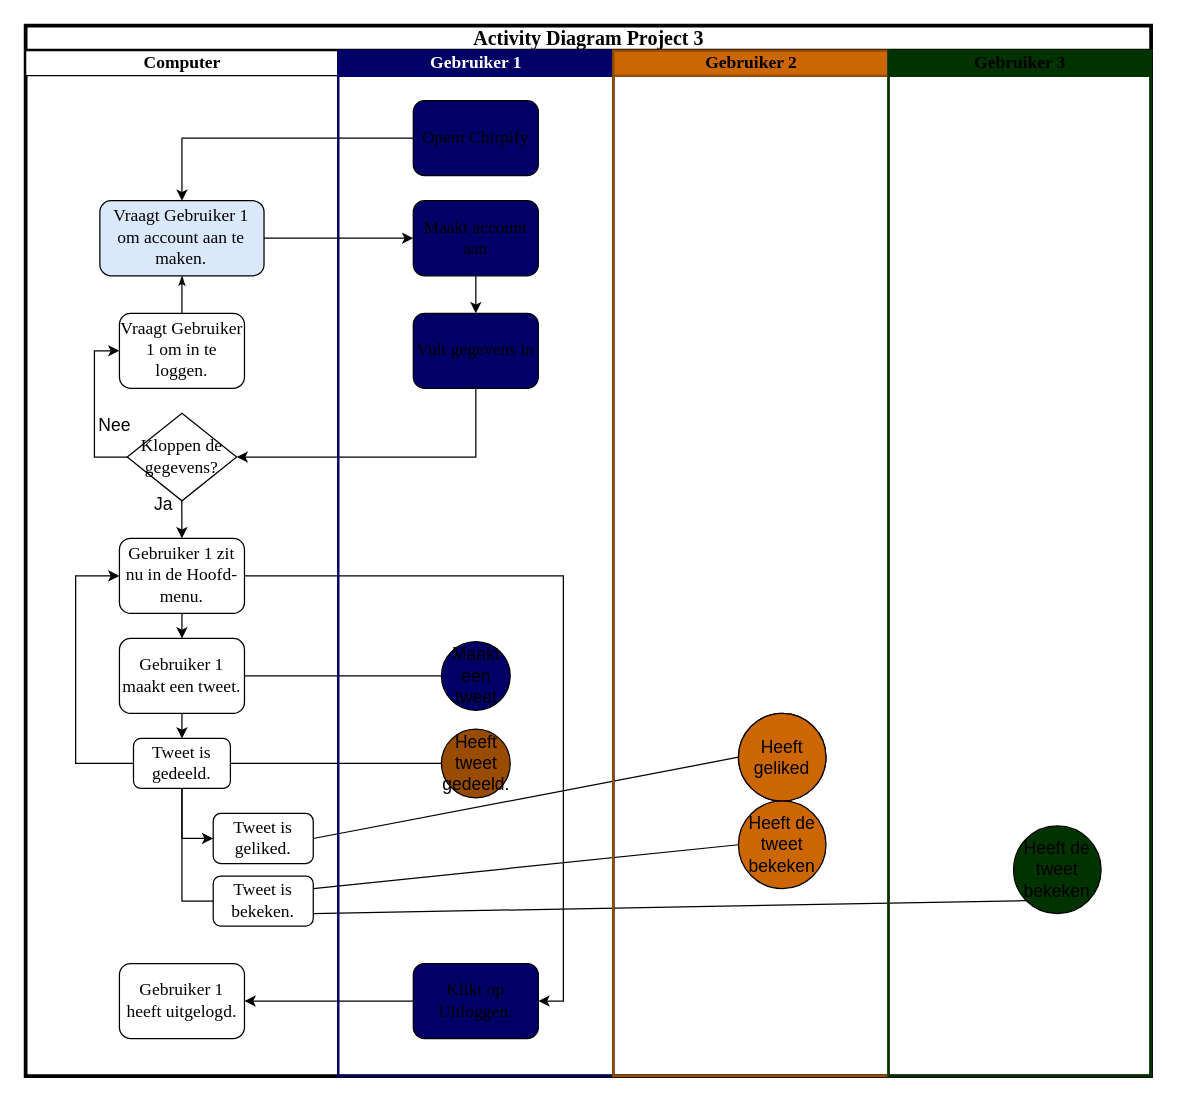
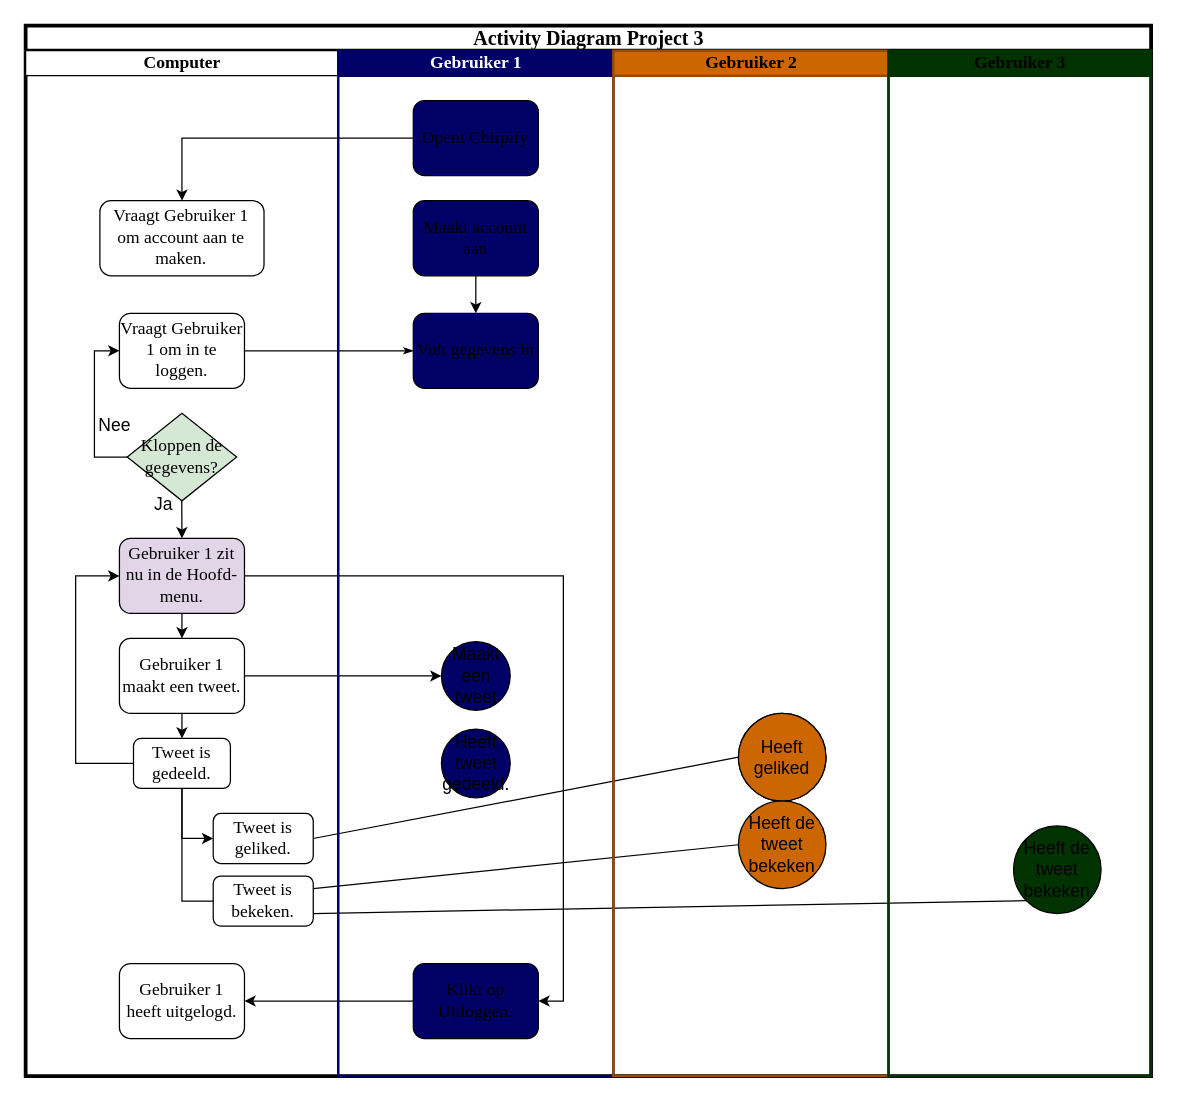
  <mxCell id="0" />
  <mxCell id="1" parent="0" />
  <mxCell id="2" value="&lt;font style=&quot;font-size: 16px;&quot;&gt;Activity Diagram Project 3&lt;/font&gt;" style="swimlane;html=1;childLayout=stackLayout;startSize=20;rounded=0;shadow=0;labelBackgroundColor=none;strokeWidth=3;fontFamily=Verdana;fontSize=14;align=center;rotation=0;spacing=2;" parent="1" vertex="1"><mxGeometry x="20" y="20" width="900" height="840" as="geometry" /></mxCell>
  <mxCell id="3" value="Computer" style="swimlane;html=1;startSize=20;fontSize=14;fontFamily=Verdana;spacing=2;" parent="2" vertex="1"><mxGeometry y="20" width="250" height="820" as="geometry" /></mxCell>
  <mxCell id="4" value="&lt;font style=&quot;font-size: 14px;&quot;&gt;Vraagt Gebruiker 1 om in te loggen.&lt;/font&gt;" style="rounded=1;whiteSpace=wrap;html=1;shadow=0;labelBackgroundColor=none;strokeWidth=1;fontFamily=Verdana;fontSize=14;align=center;spacing=2;" parent="3" vertex="1"><mxGeometry x="75" y="210" width="100" height="60" as="geometry" /></mxCell>
  <mxCell id="5" style="edgeStyle=orthogonalEdgeStyle;rounded=0;orthogonalLoop=1;jettySize=auto;html=1;exitX=0;exitY=0.5;exitDx=0;exitDy=0;entryX=0;entryY=0.5;entryDx=0;entryDy=0;fontSize=14;spacing=2;" parent="3" source="7" target="4" edge="1"><mxGeometry relative="1" as="geometry" /></mxCell>
  <mxCell id="6" value="Nee" style="edgeLabel;html=1;align=center;verticalAlign=middle;resizable=0;points=[];rotation=0;fontSize=14;spacing=2;" parent="5" vertex="1" connectable="0"><mxGeometry x="-0.32" y="1" relative="1" as="geometry"><mxPoint x="16" y="-7" as="offset" /></mxGeometry></mxCell>
- <mxCell id="7" value="Kloppen de gegevens?" style="rhombus;whiteSpace=wrap;html=1;rounded=0;shadow=0;labelBackgroundColor=none;strokeWidth=1;fontFamily=Verdana;fontSize=14;align=center;spacing=2;" parent="3" vertex="1"><mxGeometry x="81.25" y="290" width="87.5" height="70" as="geometry" /></mxCell>
+ <mxCell id="7" value="Kloppen de gegevens?" style="rhombus;whiteSpace=wrap;html=1;rounded=0;shadow=0;labelBackgroundColor=none;strokeWidth=1;fontFamily=Verdana;fontSize=14;align=center;spacing=2;fillColor=#d5e8d4;" parent="3" vertex="1"><mxGeometry x="81.25" y="290" width="87.5" height="70" as="geometry" /></mxCell>
  <mxCell id="8" style="edgeStyle=orthogonalEdgeStyle;rounded=0;orthogonalLoop=1;jettySize=auto;html=1;exitX=0.5;exitY=1;exitDx=0;exitDy=0;entryX=0.5;entryY=0;entryDx=0;entryDy=0;fontSize=14;spacing=2;" parent="3" source="9" target="13" edge="1"><mxGeometry relative="1" as="geometry" /></mxCell>
- <mxCell id="9" value="Gebruiker 1 zit nu in de Hoofd-menu." style="rounded=1;whiteSpace=wrap;html=1;shadow=0;labelBackgroundColor=none;strokeWidth=1;fontFamily=Verdana;fontSize=14;align=center;spacing=2;" parent="3" vertex="1"><mxGeometry x="75" y="390" width="100" height="60" as="geometry" /></mxCell>
+ <mxCell id="9" value="Gebruiker 1 zit nu in de Hoofd-menu." style="rounded=1;whiteSpace=wrap;html=1;shadow=0;labelBackgroundColor=none;strokeWidth=1;fontFamily=Verdana;fontSize=14;align=center;spacing=2;fillColor=#e1d5e7;" parent="3" vertex="1"><mxGeometry x="75" y="390" width="100" height="60" as="geometry" /></mxCell>
  <mxCell id="10" style="edgeStyle=orthogonalEdgeStyle;rounded=0;orthogonalLoop=1;jettySize=auto;html=1;exitX=0.5;exitY=1;exitDx=0;exitDy=0;entryX=0.5;entryY=0;entryDx=0;entryDy=0;fontSize=14;spacing=2;" parent="3" target="9" edge="1"><mxGeometry relative="1" as="geometry"><mxPoint x="124.86" y="360" as="sourcePoint" /><mxPoint x="124.86" y="410" as="targetPoint" /></mxGeometry></mxCell>
  <mxCell id="11" value="Ja" style="edgeLabel;html=1;align=center;verticalAlign=middle;resizable=0;points=[];fontSize=14;spacing=2;" parent="10" vertex="1" connectable="0"><mxGeometry x="-0.233" relative="1" as="geometry"><mxPoint x="-15" y="-9" as="offset" /></mxGeometry></mxCell>
  <mxCell id="12" style="edgeStyle=orthogonalEdgeStyle;rounded=0;orthogonalLoop=1;jettySize=auto;html=1;exitX=0.5;exitY=1;exitDx=0;exitDy=0;entryX=0.5;entryY=0;entryDx=0;entryDy=0;fontSize=14;spacing=2;" parent="3" source="13" target="17" edge="1"><mxGeometry relative="1" as="geometry" /></mxCell>
  <mxCell id="13" value="Gebruiker 1 maakt een tweet." style="rounded=1;whiteSpace=wrap;html=1;shadow=0;labelBackgroundColor=none;strokeWidth=1;fontFamily=Verdana;fontSize=14;align=center;spacing=2;" parent="3" vertex="1"><mxGeometry x="75" y="470" width="100" height="60" as="geometry" /></mxCell>
  <mxCell id="14" style="edgeStyle=orthogonalEdgeStyle;rounded=0;orthogonalLoop=1;jettySize=auto;html=1;exitX=0.5;exitY=1;exitDx=0;exitDy=0;entryX=0;entryY=0.5;entryDx=0;entryDy=0;fontSize=14;spacing=2;endArrow=none;" parent="3" source="17" target="19" edge="1"><mxGeometry relative="1" as="geometry" /></mxCell>
  <mxCell id="15" style="edgeStyle=orthogonalEdgeStyle;rounded=0;orthogonalLoop=1;jettySize=auto;html=1;exitX=0.5;exitY=1;exitDx=0;exitDy=0;entryX=0;entryY=0.5;entryDx=0;entryDy=0;fontSize=14;spacing=2;" parent="3" source="17" target="18" edge="1"><mxGeometry relative="1" as="geometry"><mxPoint x="140" y="640" as="targetPoint" /><Array as="points"><mxPoint x="125" y="630" /></Array></mxGeometry></mxCell>
  <mxCell id="16" style="edgeStyle=orthogonalEdgeStyle;rounded=0;orthogonalLoop=1;jettySize=auto;html=1;exitX=0;exitY=0.5;exitDx=0;exitDy=0;entryX=0;entryY=0.5;entryDx=0;entryDy=0;fontSize=14;spacing=2;" parent="3" source="17" target="9" edge="1"><mxGeometry relative="1" as="geometry"><Array as="points"><mxPoint x="40" y="570" /><mxPoint x="40" y="420" /></Array></mxGeometry></mxCell>
  <mxCell id="17" value="Tweet is gedeeld." style="rounded=1;whiteSpace=wrap;html=1;shadow=0;labelBackgroundColor=none;strokeWidth=1;fontFamily=Verdana;fontSize=14;align=center;spacing=2;" parent="3" vertex="1"><mxGeometry x="86.25" y="550" width="77.5" height="40" as="geometry" /></mxCell>
  <mxCell id="18" value="Tweet is geliked." style="rounded=1;whiteSpace=wrap;html=1;shadow=0;labelBackgroundColor=none;strokeWidth=1;fontFamily=Verdana;fontSize=14;align=center;spacing=2;" parent="3" vertex="1"><mxGeometry x="150" y="610" width="80" height="40" as="geometry" /></mxCell>
  <mxCell id="19" value="Tweet is bekeken." style="rounded=1;whiteSpace=wrap;html=1;shadow=0;labelBackgroundColor=none;strokeWidth=1;fontFamily=Verdana;fontSize=14;align=center;spacing=2;" parent="3" vertex="1"><mxGeometry x="150" y="660" width="80" height="40" as="geometry" /></mxCell>
  <mxCell id="20" value="Gebruiker 1 heeft uitgelogd." style="rounded=1;whiteSpace=wrap;html=1;shadow=0;labelBackgroundColor=none;strokeWidth=1;fontFamily=Verdana;fontSize=14;align=center;spacing=2;" parent="3" vertex="1"><mxGeometry x="75" y="730" width="100" height="60" as="geometry" /></mxCell>
- <mxCell id="21" value="&lt;font style=&quot;font-size: 14px;&quot;&gt;Vraagt Gebruiker 1 om account aan te maken.&lt;/font&gt;" style="rounded=1;whiteSpace=wrap;html=1;shadow=0;labelBackgroundColor=none;strokeWidth=1;fontFamily=Verdana;fontSize=14;align=center;spacing=2;fillColor=#dae8fc;" vertex="1" parent="3"><mxGeometry x="59.38" y="120" width="131.25" height="60" as="geometry" /></mxCell>
- <mxCell id="22" style="edgeStyle=orthogonalEdgeStyle;rounded=1;html=1;labelBackgroundColor=none;startArrow=none;startFill=0;startSize=5;endArrow=classicThin;endFill=1;endSize=5;jettySize=auto;orthogonalLoop=1;strokeWidth=1;fontFamily=Verdana;fontSize=14;spacing=2;" parent="2" source="4" target="21" edge="1"><mxGeometry relative="1" as="geometry" /></mxCell>
- <mxCell id="23" style="edgeStyle=orthogonalEdgeStyle;rounded=0;orthogonalLoop=1;jettySize=auto;html=1;exitX=0.5;exitY=1;exitDx=0;exitDy=0;entryX=1;entryY=0.5;entryDx=0;entryDy=0;fontSize=14;spacing=2;" parent="2" source="32" target="7" edge="1"><mxGeometry relative="1" as="geometry" /></mxCell>
- <mxCell id="24" value="" style="endArrow=none;html=1;rounded=0;entryX=0;entryY=0.5;entryDx=0;entryDy=0;exitX=1;exitY=0.5;exitDx=0;exitDy=0;fontSize=14;spacing=2;" parent="2" source="13" target="33" edge="1"><mxGeometry width="50" height="50" relative="1" as="geometry"><mxPoint x="240" y="550" as="sourcePoint" /><mxPoint x="290" y="500" as="targetPoint" /></mxGeometry></mxCell>
+ <mxCell id="21" value="&lt;font style=&quot;font-size: 14px;&quot;&gt;Vraagt Gebruiker 1 om account aan te maken.&lt;/font&gt;" style="rounded=1;whiteSpace=wrap;html=1;shadow=0;labelBackgroundColor=none;strokeWidth=1;fontFamily=Verdana;fontSize=14;align=center;spacing=2;" vertex="1" parent="3"><mxGeometry x="59.38" y="120" width="131.25" height="60" as="geometry" /></mxCell>
+ <mxCell id="22" style="edgeStyle=orthogonalEdgeStyle;rounded=1;html=1;labelBackgroundColor=none;startArrow=none;startFill=0;startSize=5;endArrow=classicThin;endFill=1;endSize=5;jettySize=auto;orthogonalLoop=1;strokeWidth=1;fontFamily=Verdana;fontSize=14;spacing=2;" parent="2" source="4" target="32" edge="1"><mxGeometry relative="1" as="geometry" /></mxCell>
+ <mxCell id="24" value="" style="endArrow=classic;html=1;rounded=0;entryX=0;entryY=0.5;entryDx=0;entryDy=0;exitX=1;exitY=0.5;exitDx=0;exitDy=0;fontSize=14;spacing=2;" parent="2" source="13" target="33" edge="1"><mxGeometry width="50" height="50" relative="1" as="geometry"><mxPoint x="240" y="550" as="sourcePoint" /><mxPoint x="290" y="500" as="targetPoint" /></mxGeometry></mxCell>
  <mxCell id="25" value="" style="endArrow=none;html=1;rounded=0;entryX=0;entryY=0.5;entryDx=0;entryDy=0;exitX=1;exitY=0.5;exitDx=0;exitDy=0;fontSize=14;spacing=2;" parent="2" source="18" target="39" edge="1"><mxGeometry width="50" height="50" relative="1" as="geometry"><mxPoint x="320" y="640" as="sourcePoint" /><mxPoint x="540" y="590" as="targetPoint" /></mxGeometry></mxCell>
  <mxCell id="26" value="" style="endArrow=none;html=1;rounded=0;entryX=0;entryY=0.5;entryDx=0;entryDy=0;exitX=1;exitY=0.25;exitDx=0;exitDy=0;fontSize=14;spacing=2;" parent="2" source="19" target="40" edge="1"><mxGeometry width="50" height="50" relative="1" as="geometry"><mxPoint x="250" y="690" as="sourcePoint" /><mxPoint x="715" y="620" as="targetPoint" /></mxGeometry></mxCell>
  <mxCell id="27" value="" style="endArrow=none;html=1;rounded=0;exitX=1;exitY=0.75;exitDx=0;exitDy=0;entryX=0;entryY=1;entryDx=0;entryDy=0;fontSize=14;spacing=2;" parent="2" source="19" target="43" edge="1"><mxGeometry width="50" height="50" relative="1" as="geometry"><mxPoint x="440" y="780" as="sourcePoint" /><mxPoint x="490" y="730" as="targetPoint" /></mxGeometry></mxCell>
- <mxCell id="28" value="" style="endArrow=none;html=1;rounded=0;exitX=1;exitY=0.5;exitDx=0;exitDy=0;entryX=0;entryY=0.5;entryDx=0;entryDy=0;fontSize=14;spacing=2;" parent="2" source="17" target="35" edge="1"><mxGeometry width="50" height="50" relative="1" as="geometry"><mxPoint x="230" y="620" as="sourcePoint" /><mxPoint x="280" y="570" as="targetPoint" /></mxGeometry></mxCell>
  <mxCell id="29" style="edgeStyle=orthogonalEdgeStyle;rounded=0;orthogonalLoop=1;jettySize=auto;html=1;exitX=1;exitY=0.5;exitDx=0;exitDy=0;entryX=1;entryY=0.5;entryDx=0;entryDy=0;fontSize=14;spacing=2;" parent="2" source="9" target="34" edge="1"><mxGeometry relative="1" as="geometry" /></mxCell>
  <mxCell id="30" style="edgeStyle=orthogonalEdgeStyle;rounded=0;orthogonalLoop=1;jettySize=auto;html=1;exitX=0;exitY=0.5;exitDx=0;exitDy=0;entryX=1;entryY=0.5;entryDx=0;entryDy=0;fontSize=14;spacing=2;" parent="2" source="34" target="20" edge="1"><mxGeometry relative="1" as="geometry" /></mxCell>
  <mxCell id="31" value="Gebruiker 1" style="swimlane;html=1;startSize=20;fontSize=14;fontFamily=Verdana;fillColor=#000066;strokeColor=#000066;shadow=0;fontColor=#FFFFFF;strokeWidth=2;spacing=2;" parent="2" vertex="1"><mxGeometry x="250" y="20" width="220" height="820" as="geometry" /></mxCell>
  <mxCell id="32" value="Vult gegevens in" style="rounded=1;whiteSpace=wrap;html=1;shadow=0;labelBackgroundColor=none;strokeWidth=1;fontFamily=Verdana;fontSize=14;align=center;fillColor=#000066;spacing=2;" parent="31" vertex="1"><mxGeometry x="60" y="210" width="100" height="60" as="geometry" /></mxCell>
  <mxCell id="33" value="Maakt een tweet" style="ellipse;whiteSpace=wrap;html=1;aspect=fixed;fontSize=14;fillColor=#000066;spacing=2;" parent="31" vertex="1"><mxGeometry x="82.5" y="472.5" width="55" height="55" as="geometry" /></mxCell>
  <mxCell id="34" value="Klikt op Uitloggen." style="rounded=1;whiteSpace=wrap;html=1;shadow=0;labelBackgroundColor=none;strokeWidth=1;fontFamily=Verdana;fontSize=14;align=center;fillColor=#000066;spacing=2;" parent="31" vertex="1"><mxGeometry x="60" y="730" width="100" height="60" as="geometry" /></mxCell>
- <mxCell id="35" value="Heeft tweet gedeeld." style="ellipse;whiteSpace=wrap;html=1;aspect=fixed;fontSize=14;fillColor=#994c00;spacing=2;" parent="31" vertex="1"><mxGeometry x="82.5" y="542.5" width="55" height="55" as="geometry" /></mxCell>
+ <mxCell id="35" value="Heeft tweet gedeeld." style="ellipse;whiteSpace=wrap;html=1;aspect=fixed;fontSize=14;fillColor=#000066;spacing=2;" parent="31" vertex="1"><mxGeometry x="82.5" y="542.5" width="55" height="55" as="geometry" /></mxCell>
  <mxCell id="36" value="Opent Chirpify" style="rounded=1;whiteSpace=wrap;html=1;shadow=0;labelBackgroundColor=none;strokeWidth=1;fontFamily=Verdana;fontSize=14;align=center;fillColor=#000066;spacing=2;" vertex="1" parent="31"><mxGeometry x="60" y="40" width="100" height="60" as="geometry" /></mxCell>
  <mxCell id="37" value="Maakt account aan" style="rounded=1;whiteSpace=wrap;html=1;shadow=0;labelBackgroundColor=none;strokeWidth=1;fontFamily=Verdana;fontSize=14;align=center;fillColor=#000066;spacing=2;" vertex="1" parent="31"><mxGeometry x="60" y="120" width="100" height="60" as="geometry" /></mxCell>
  <mxCell id="38" value="Gebruiker 2" style="swimlane;html=1;startSize=20;fontSize=14;fontFamily=Verdana;fillColor=#CC6600;strokeColor=#994C00;strokeWidth=2;spacing=2;" parent="2" vertex="1"><mxGeometry x="470" y="20" width="220" height="820" as="geometry" /></mxCell>
  <mxCell id="39" value="Heeft geliked" style="ellipse;whiteSpace=wrap;html=1;aspect=fixed;fontSize=14;fillColor=#994C00;spacing=2;" parent="38" vertex="1"><mxGeometry x="100" y="530" width="70" height="70" as="geometry" /></mxCell>
  <mxCell id="40" value="Heeft de tweet bekeken" style="ellipse;whiteSpace=wrap;html=1;aspect=fixed;fontSize=14;fillColor=#CC6600;spacing=2;" parent="38" vertex="1"><mxGeometry x="100" y="600" width="70" height="70" as="geometry" /></mxCell>
  <mxCell id="41" value="Heeft geliked" style="ellipse;whiteSpace=wrap;html=1;aspect=fixed;fontSize=14;fillColor=#CC6600;spacing=2;" parent="38" vertex="1"><mxGeometry x="100" y="530" width="70" height="70" as="geometry" /></mxCell>
  <mxCell id="42" value="Gebruiker 3" style="swimlane;html=1;startSize=20;fontSize=14;fontFamily=Verdana;fillColor=#003300;strokeColor=#003300;strokeWidth=2;spacing=2;" parent="2" vertex="1"><mxGeometry x="690" y="20" width="210" height="820" as="geometry" /></mxCell>
  <mxCell id="43" value="Heeft de tweet bekeken" style="ellipse;whiteSpace=wrap;html=1;aspect=fixed;fontSize=14;fillColor=#003300;spacing=2;" parent="42" vertex="1"><mxGeometry x="100" y="620" width="70" height="70" as="geometry" /></mxCell>
  <mxCell id="44" style="edgeStyle=orthogonalEdgeStyle;rounded=0;orthogonalLoop=1;jettySize=auto;html=1;exitX=0;exitY=0.5;exitDx=0;exitDy=0;entryX=0.5;entryY=0;entryDx=0;entryDy=0;" edge="1" parent="2" source="36" target="21"><mxGeometry relative="1" as="geometry" /></mxCell>
- <mxCell id="45" style="edgeStyle=orthogonalEdgeStyle;rounded=0;orthogonalLoop=1;jettySize=auto;html=1;exitX=1;exitY=0.5;exitDx=0;exitDy=0;entryX=0;entryY=0.5;entryDx=0;entryDy=0;" edge="1" parent="2" source="21" target="37"><mxGeometry relative="1" as="geometry" /></mxCell>
  <mxCell id="46" style="edgeStyle=orthogonalEdgeStyle;rounded=0;orthogonalLoop=1;jettySize=auto;html=1;exitX=0.5;exitY=1;exitDx=0;exitDy=0;" edge="1" parent="2" source="37" target="32"><mxGeometry relative="1" as="geometry" /></mxCell>
